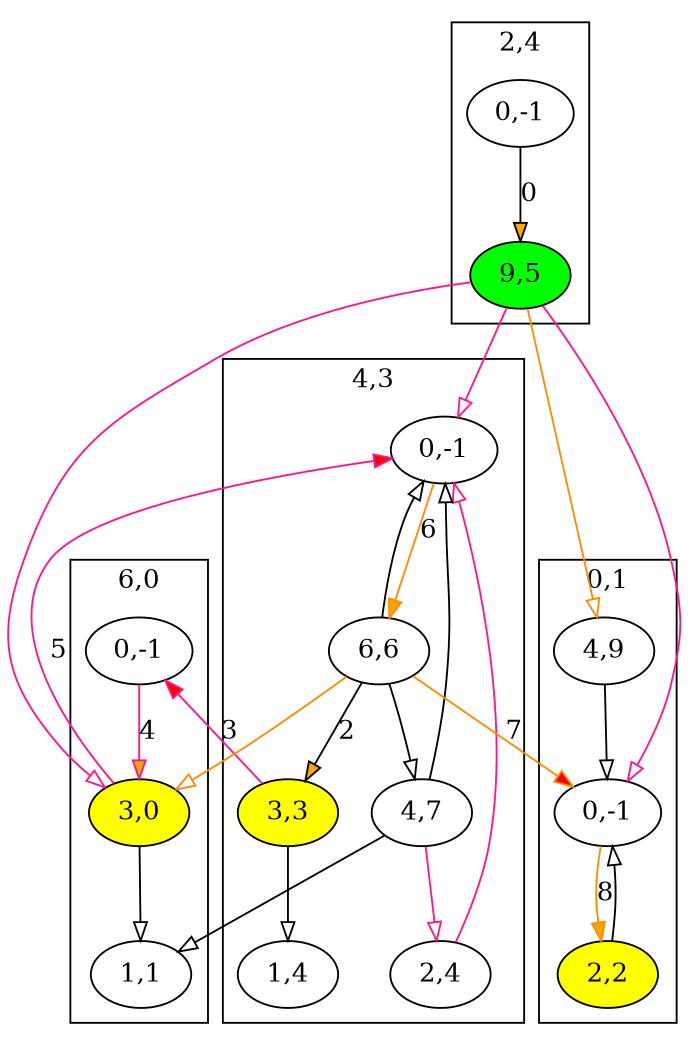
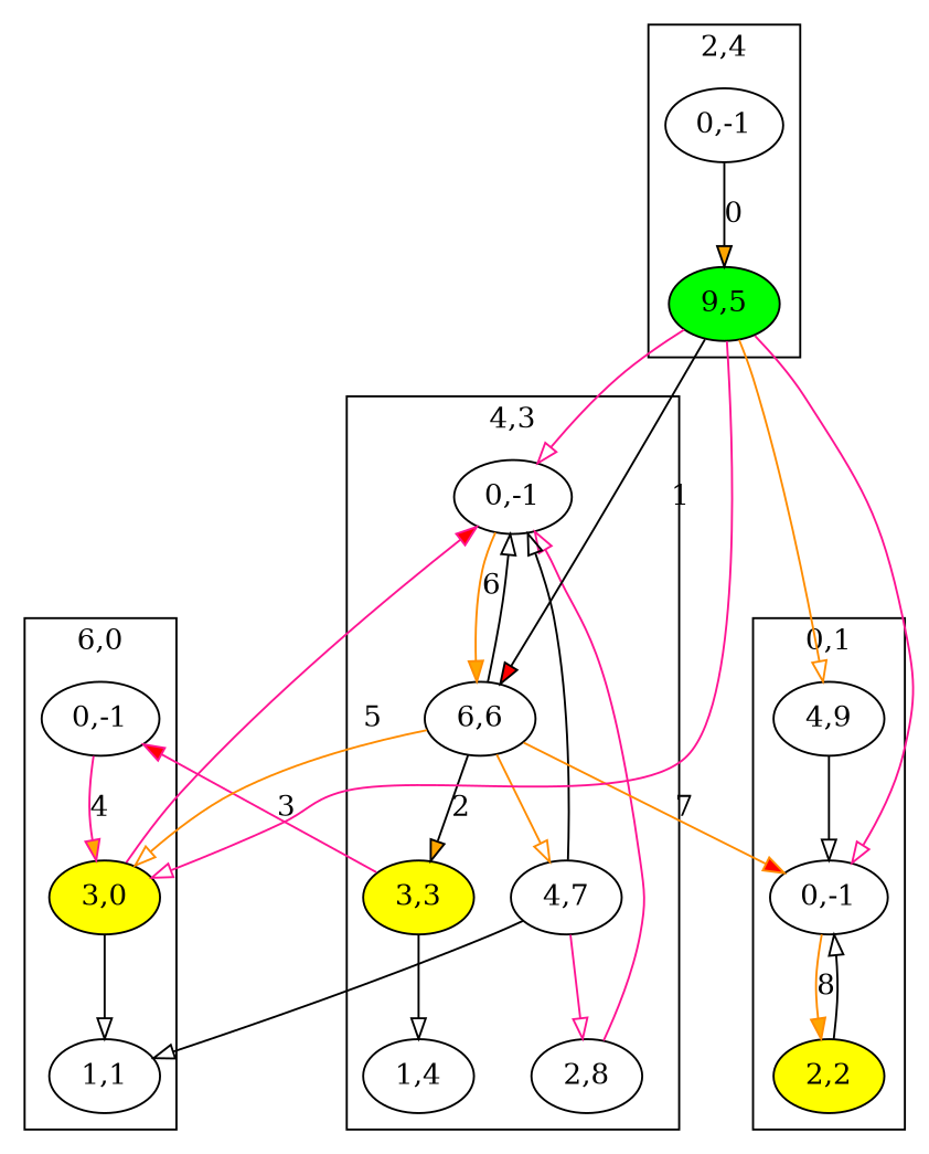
  digraph {
    compound=true
    edge [color=black fillcolor=none]
    n1 [label="0,-1"]
    n2 [label="1,1"]
    n3 [fillcolor=yellow label="3,0" style=filled]
    n4 [label="0,-1"]
    n5 [fillcolor=yellow label="2,2" style=filled]
    n6 [label="4,9"]
    n7 [label="0,-1"]
    n8 [label="1,4"]
-   n9 [label="2,4"]
+   n9 [label="2,8"]
    n10 [fillcolor=yellow label="3,3" style=filled]
    n11 [label="4,7"]
    n12 [label="6,6"]
    n13 [label="0,-1"]
    n14 [fillcolor=green label="9,5" style=filled]
    subgraph cluster_1 {
      label="6,0"
      n1
      n2
      n3
    }
    subgraph cluster_2 {
      label="0,1"
      n4
      n5
      n6
    }
    subgraph cluster_3 {
      label="4,3"
      n7
      n8
      n9
      n10
      n11
      n12
    }
    subgraph cluster_4 {
      label="2,4"
      n13
      n14
    }
    n1 -> n3 [color=deeppink fillcolor=orange label=4]
    n3 -> n2
    n3 -> n7 [color=deeppink fillcolor=red label=5]
    n4 -> n5 [color=darkorange fillcolor=orange label=8]
    n5 -> n4
    n6 -> n4
    n7 -> n12 [color=darkorange fillcolor=orange label=6]
    n9 -> n7 [color=deeppink]
    n10 -> n1 [color=deeppink fillcolor=red label=3]
    n10 -> n8
    n11 -> n2
    n11 -> n7
    n11 -> n9 [color=deeppink]
    n12 -> n3 [color=darkorange]
    n12 -> n4 [color=darkorange fillcolor=red label=7]
    n12 -> n7
    n12 -> n10 [fillcolor=orange label=2]
-   n12 -> n11
+   n12 -> n11 [color=darkorange]
    n13 -> n14 [fillcolor=orange label=0]
    n14 -> n3 [color=deeppink]
    n14 -> n4 [color=deeppink]
    n14 -> n6 [color=darkorange]
    n14 -> n7 [color=deeppink]
+   n14 -> n12 [fillcolor=red label=1]
  }
